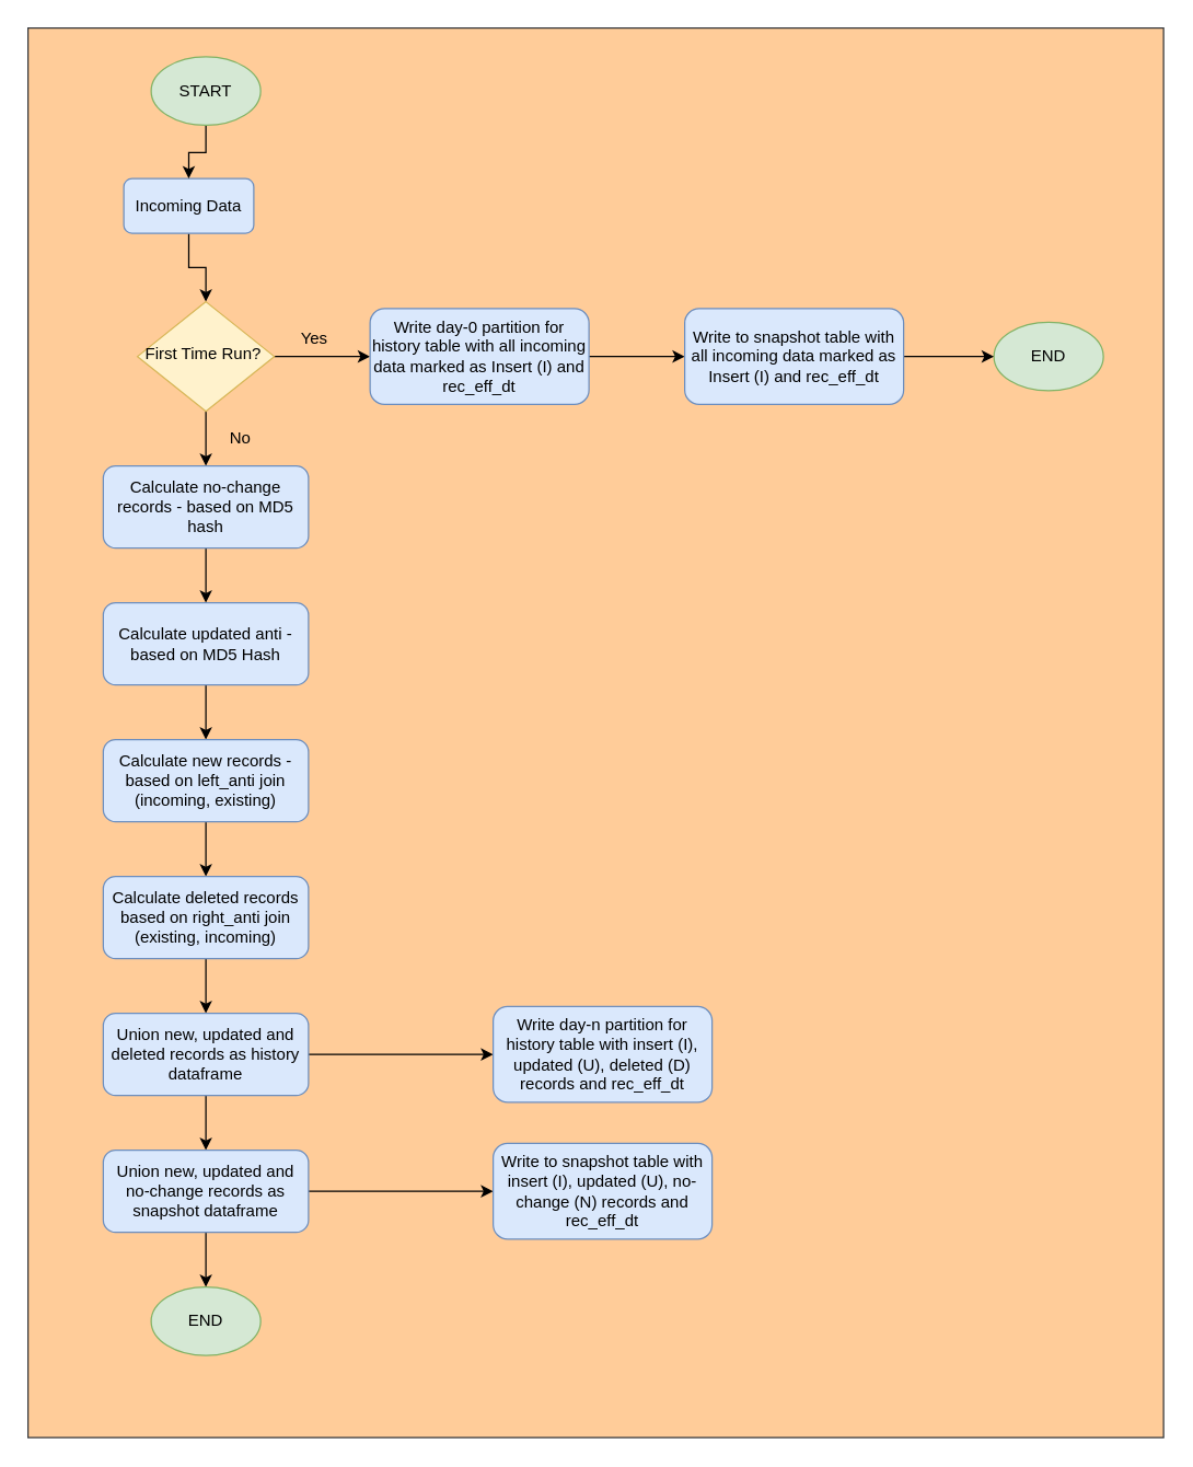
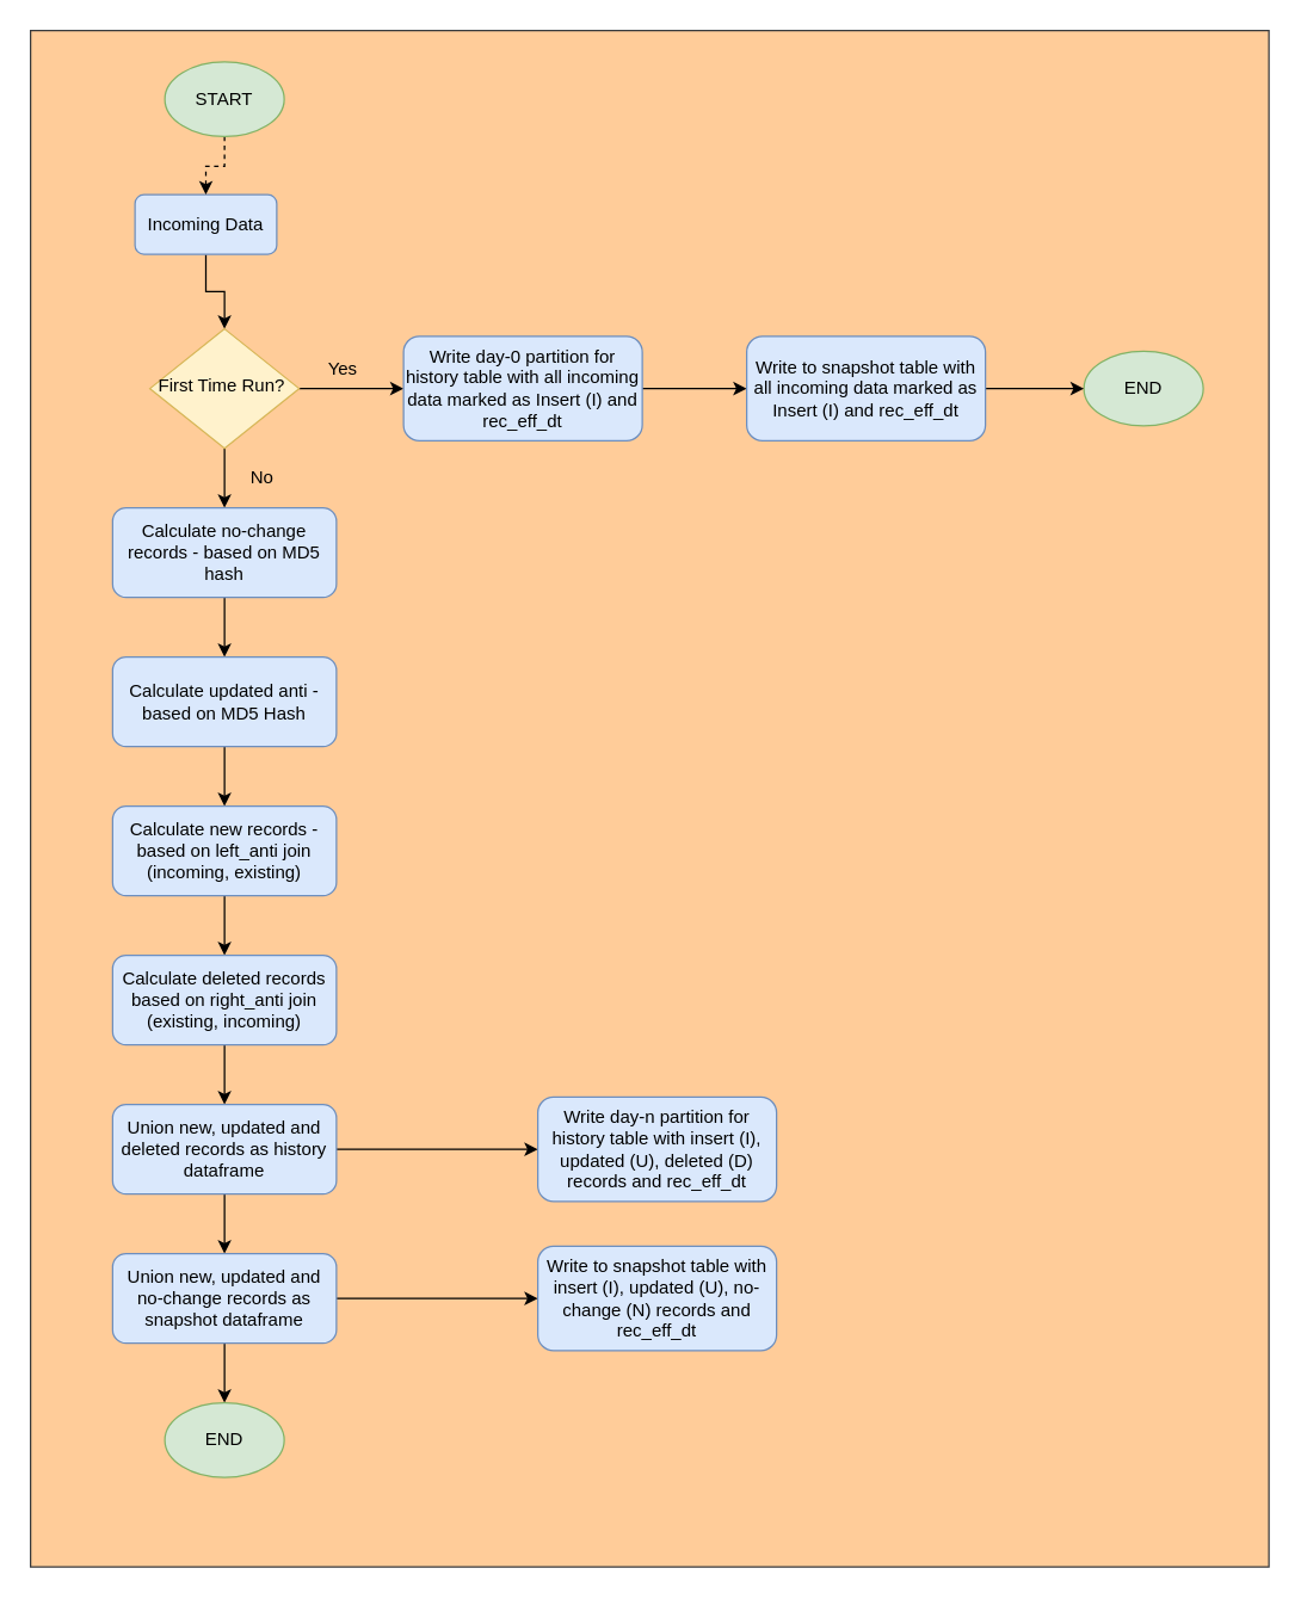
  <mxCell id="0" />
  <mxCell id="1" parent="0" />
  <mxCell id="2" value="" style="rounded=0;whiteSpace=wrap;html=1;fillColor=#ffcc99;strokeColor=#36393d;" vertex="1" parent="1"><mxGeometry x="20" y="20" width="830" height="1030" as="geometry" /></mxCell>
  <mxCell id="3" style="edgeStyle=orthogonalEdgeStyle;rounded=0;orthogonalLoop=1;jettySize=auto;html=1;exitX=0.5;exitY=1;exitDx=0;exitDy=0;entryX=0.5;entryY=0;entryDx=0;entryDy=0;" edge="1" parent="1" source="4" target="7"><mxGeometry relative="1" as="geometry" /></mxCell>
  <mxCell id="4" value="Incoming Data" style="rounded=1;whiteSpace=wrap;html=1;fontSize=12;glass=0;strokeWidth=1;shadow=0;fillColor=#dae8fc;strokeColor=#6c8ebf;" parent="1" vertex="1"><mxGeometry x="90" y="130" width="95" height="40" as="geometry" /></mxCell>
  <mxCell id="5" style="edgeStyle=orthogonalEdgeStyle;rounded=0;orthogonalLoop=1;jettySize=auto;html=1;exitX=1;exitY=0.5;exitDx=0;exitDy=0;entryX=0;entryY=0.5;entryDx=0;entryDy=0;" edge="1" parent="1" source="7" target="9"><mxGeometry relative="1" as="geometry" /></mxCell>
  <mxCell id="6" style="edgeStyle=orthogonalEdgeStyle;rounded=0;orthogonalLoop=1;jettySize=auto;html=1;exitX=0.5;exitY=1;exitDx=0;exitDy=0;entryX=0.5;entryY=0;entryDx=0;entryDy=0;" edge="1" parent="1" source="7"><mxGeometry relative="1" as="geometry"><mxPoint x="150" y="340" as="targetPoint" /></mxGeometry></mxCell>
  <mxCell id="7" value="First Time Run?&amp;nbsp;" style="rhombus;whiteSpace=wrap;html=1;shadow=0;fontFamily=Helvetica;fontSize=12;align=center;strokeWidth=1;spacing=6;spacingTop=-4;fillColor=#fff2cc;strokeColor=#d6b656;" parent="1" vertex="1"><mxGeometry x="100" y="220" width="100" height="80" as="geometry" /></mxCell>
  <mxCell id="8" style="edgeStyle=orthogonalEdgeStyle;rounded=0;orthogonalLoop=1;jettySize=auto;html=1;exitX=1;exitY=0.5;exitDx=0;exitDy=0;entryX=0;entryY=0.5;entryDx=0;entryDy=0;" edge="1" parent="1" source="9" target="16"><mxGeometry relative="1" as="geometry" /></mxCell>
  <mxCell id="9" value="Write day-0 partition for history table with all incoming data marked as Insert (I) and rec_eff_dt" style="rounded=1;whiteSpace=wrap;html=1;fontSize=12;glass=0;strokeWidth=1;shadow=0;fillColor=#dae8fc;strokeColor=#6c8ebf;" parent="1" vertex="1"><mxGeometry x="270" y="225" width="160" height="70" as="geometry" /></mxCell>
  <mxCell id="10" style="edgeStyle=orthogonalEdgeStyle;rounded=0;orthogonalLoop=1;jettySize=auto;html=1;exitX=0.5;exitY=1;exitDx=0;exitDy=0;entryX=0.5;entryY=0;entryDx=0;entryDy=0;" edge="1" parent="1" source="11" target="20"><mxGeometry relative="1" as="geometry" /></mxCell>
  <mxCell id="11" value="Calculate no-change records - based on MD5 hash" style="rounded=1;whiteSpace=wrap;html=1;fontSize=12;glass=0;strokeWidth=1;shadow=0;fillColor=#dae8fc;strokeColor=#6c8ebf;" parent="1" vertex="1"><mxGeometry x="75" y="340" width="150" height="60" as="geometry" /></mxCell>
  <mxCell id="12" value="END" style="ellipse;whiteSpace=wrap;html=1;fillColor=#d5e8d4;strokeColor=#82b366;" vertex="1" parent="1"><mxGeometry x="726" y="235" width="80" height="50" as="geometry" /></mxCell>
- <mxCell id="13" style="edgeStyle=orthogonalEdgeStyle;rounded=0;orthogonalLoop=1;jettySize=auto;html=1;exitX=0.5;exitY=1;exitDx=0;exitDy=0;entryX=0.5;entryY=0;entryDx=0;entryDy=0;" edge="1" parent="1" source="14" target="4"><mxGeometry relative="1" as="geometry" /></mxCell>
+ <mxCell id="13" style="edgeStyle=orthogonalEdgeStyle;rounded=0;orthogonalLoop=1;jettySize=auto;html=1;exitX=0.5;exitY=1;exitDx=0;exitDy=0;entryX=0.5;entryY=0;entryDx=0;entryDy=0;dashed=1;" edge="1" parent="1" source="14" target="4"><mxGeometry relative="1" as="geometry" /></mxCell>
  <mxCell id="14" value="START" style="ellipse;whiteSpace=wrap;html=1;fillColor=#d5e8d4;strokeColor=#82b366;" vertex="1" parent="1"><mxGeometry x="110" y="41" width="80" height="50" as="geometry" /></mxCell>
  <mxCell id="15" style="edgeStyle=orthogonalEdgeStyle;rounded=0;orthogonalLoop=1;jettySize=auto;html=1;exitX=1;exitY=0.5;exitDx=0;exitDy=0;entryX=0;entryY=0.5;entryDx=0;entryDy=0;" edge="1" parent="1" source="16" target="12"><mxGeometry relative="1" as="geometry" /></mxCell>
  <mxCell id="16" value="Write to snapshot table with all incoming data marked as Insert (I) and rec_eff_dt" style="rounded=1;whiteSpace=wrap;html=1;fontSize=12;glass=0;strokeWidth=1;shadow=0;fillColor=#dae8fc;strokeColor=#6c8ebf;" vertex="1" parent="1"><mxGeometry x="500" y="225" width="160" height="70" as="geometry" /></mxCell>
  <mxCell id="17" value="Yes" style="text;html=1;align=center;verticalAlign=middle;resizable=0;points=[];autosize=1;" vertex="1" parent="1"><mxGeometry x="209" y="237" width="40" height="20" as="geometry" /></mxCell>
  <mxCell id="18" value="No" style="text;html=1;align=center;verticalAlign=middle;resizable=0;points=[];autosize=1;" vertex="1" parent="1"><mxGeometry x="160" y="310" width="30" height="20" as="geometry" /></mxCell>
  <mxCell id="19" style="edgeStyle=orthogonalEdgeStyle;rounded=0;orthogonalLoop=1;jettySize=auto;html=1;exitX=0.5;exitY=1;exitDx=0;exitDy=0;entryX=0.5;entryY=0;entryDx=0;entryDy=0;" edge="1" parent="1" source="20" target="22"><mxGeometry relative="1" as="geometry" /></mxCell>
  <mxCell id="20" value="Calculate updated anti - based on MD5 Hash" style="rounded=1;whiteSpace=wrap;html=1;fontSize=12;glass=0;strokeWidth=1;shadow=0;fillColor=#dae8fc;strokeColor=#6c8ebf;" vertex="1" parent="1"><mxGeometry x="75" y="440" width="150" height="60" as="geometry" /></mxCell>
  <mxCell id="21" style="edgeStyle=orthogonalEdgeStyle;rounded=0;orthogonalLoop=1;jettySize=auto;html=1;exitX=0.5;exitY=1;exitDx=0;exitDy=0;entryX=0.5;entryY=0;entryDx=0;entryDy=0;" edge="1" parent="1" source="22" target="24"><mxGeometry relative="1" as="geometry" /></mxCell>
  <mxCell id="22" value="Calculate new records - based on left_anti join (incoming, existing)" style="rounded=1;whiteSpace=wrap;html=1;fontSize=12;glass=0;strokeWidth=1;shadow=0;fillColor=#dae8fc;strokeColor=#6c8ebf;" vertex="1" parent="1"><mxGeometry x="75" y="540" width="150" height="60" as="geometry" /></mxCell>
  <mxCell id="23" style="edgeStyle=orthogonalEdgeStyle;rounded=0;orthogonalLoop=1;jettySize=auto;html=1;exitX=0.5;exitY=1;exitDx=0;exitDy=0;entryX=0.5;entryY=0;entryDx=0;entryDy=0;" edge="1" parent="1" source="24" target="27"><mxGeometry relative="1" as="geometry" /></mxCell>
  <mxCell id="24" value="Calculate deleted records based on right_anti join (existing, incoming)" style="rounded=1;whiteSpace=wrap;html=1;fontSize=12;glass=0;strokeWidth=1;shadow=0;fillColor=#dae8fc;strokeColor=#6c8ebf;" vertex="1" parent="1"><mxGeometry x="75" y="640" width="150" height="60" as="geometry" /></mxCell>
  <mxCell id="25" style="edgeStyle=orthogonalEdgeStyle;rounded=0;orthogonalLoop=1;jettySize=auto;html=1;exitX=0.5;exitY=1;exitDx=0;exitDy=0;entryX=0.5;entryY=0;entryDx=0;entryDy=0;" edge="1" parent="1" source="27" target="30"><mxGeometry relative="1" as="geometry" /></mxCell>
  <mxCell id="26" style="edgeStyle=orthogonalEdgeStyle;rounded=0;orthogonalLoop=1;jettySize=auto;html=1;exitX=1;exitY=0.5;exitDx=0;exitDy=0;entryX=0;entryY=0.5;entryDx=0;entryDy=0;" edge="1" parent="1" source="27" target="31"><mxGeometry relative="1" as="geometry" /></mxCell>
  <mxCell id="27" value="Union new, updated and deleted records as history dataframe" style="rounded=1;whiteSpace=wrap;html=1;fontSize=12;glass=0;strokeWidth=1;shadow=0;fillColor=#dae8fc;strokeColor=#6c8ebf;" vertex="1" parent="1"><mxGeometry x="75" y="740" width="150" height="60" as="geometry" /></mxCell>
  <mxCell id="28" style="edgeStyle=orthogonalEdgeStyle;rounded=0;orthogonalLoop=1;jettySize=auto;html=1;exitX=1;exitY=0.5;exitDx=0;exitDy=0;entryX=0;entryY=0.5;entryDx=0;entryDy=0;" edge="1" parent="1" source="30" target="32"><mxGeometry relative="1" as="geometry" /></mxCell>
  <mxCell id="29" style="edgeStyle=orthogonalEdgeStyle;rounded=0;orthogonalLoop=1;jettySize=auto;html=1;exitX=0.5;exitY=1;exitDx=0;exitDy=0;entryX=0.5;entryY=0;entryDx=0;entryDy=0;" edge="1" parent="1" source="30" target="33"><mxGeometry relative="1" as="geometry" /></mxCell>
  <mxCell id="30" value="Union new, updated and no-change records as snapshot dataframe" style="rounded=1;whiteSpace=wrap;html=1;fontSize=12;glass=0;strokeWidth=1;shadow=0;fillColor=#dae8fc;strokeColor=#6c8ebf;" vertex="1" parent="1"><mxGeometry x="75" y="840" width="150" height="60" as="geometry" /></mxCell>
  <mxCell id="31" value="Write day-n partition for history table with insert (I), updated (U), deleted (D) records and rec_eff_dt" style="rounded=1;whiteSpace=wrap;html=1;fontSize=12;glass=0;strokeWidth=1;shadow=0;fillColor=#dae8fc;strokeColor=#6c8ebf;" vertex="1" parent="1"><mxGeometry x="360" y="735" width="160" height="70" as="geometry" /></mxCell>
  <mxCell id="32" value="Write to snapshot table with insert (I), updated (U), no-change (N) records and rec_eff_dt" style="rounded=1;whiteSpace=wrap;html=1;fontSize=12;glass=0;strokeWidth=1;shadow=0;fillColor=#dae8fc;strokeColor=#6c8ebf;" vertex="1" parent="1"><mxGeometry x="360" y="835" width="160" height="70" as="geometry" /></mxCell>
  <mxCell id="33" value="END" style="ellipse;whiteSpace=wrap;html=1;fillColor=#d5e8d4;strokeColor=#82b366;" vertex="1" parent="1"><mxGeometry x="110" y="940" width="80" height="50" as="geometry" /></mxCell>
